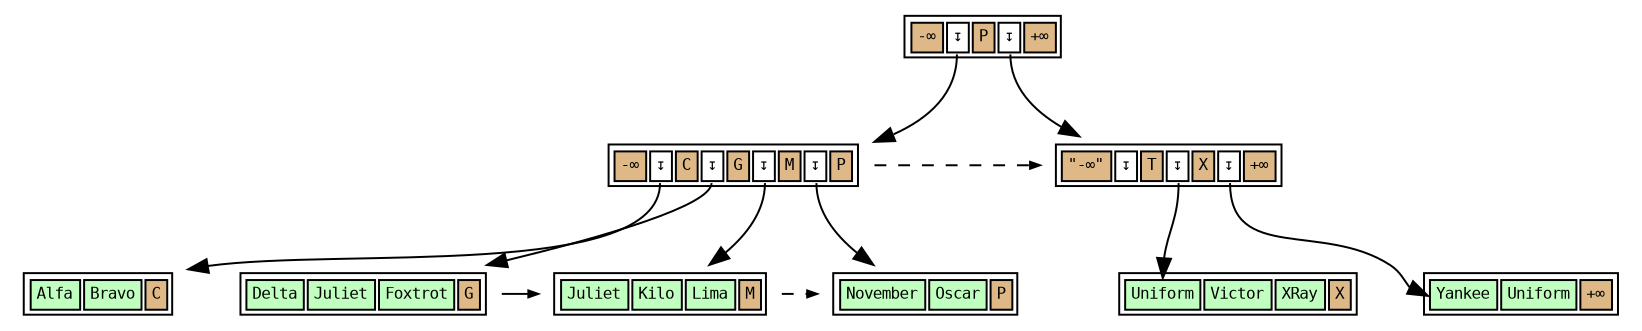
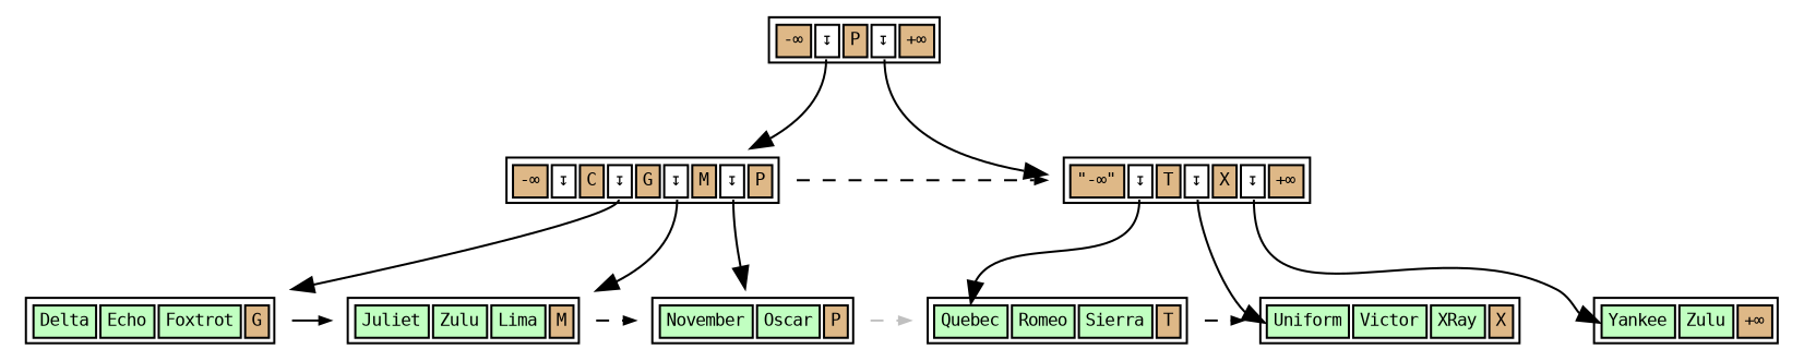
  digraph {
    fontname=monospace
    node [fontname=monospace fontsize=8 shape=none]
    n1 [height=.1 label=<<table>                     <tr>                         <td bgcolor='burlywood' port="s0">-&infin;</td>                         <td bgcolor='white' port="d0">&#8615;</td>                         <td bgcolor='burlywood' port="s1">P</td>                         <td bgcolor='white' port="d1">&#8615;</td>                         <td bgcolor='burlywood' port="hk">+&infin;</td>                     </tr>                 </table>                >]
    n2 [height=.1 label=<<table>                     <tr>                         <td bgcolor='burlywood' port="s0">-&infin;</td>                         <td bgcolor='white' port="d0">&#8615;</td>                         <td bgcolor='burlywood' port="s1">C</td>                         <td bgcolor='white' port="d1">&#8615;</td>                         <td bgcolor='burlywood' port="s2">G</td>                         <td bgcolor='white' port="d2">&#8615;</td>                         <td bgcolor='burlywood' port="s3">M</td>                         <td bgcolor='white' port="d3">&#8615;</td>                         <td bgcolor='burlywood' port="hk">P</td>                     </tr>                 </table>                >]
    n3 [height=.1 label=<<table>                     <tr>                         <td bgcolor='burlywood' port="s0">&quot;-&infin;&quot;</td>                         <td bgcolor='white' port="d0">&#8615;</td>                         <td bgcolor='burlywood' port="s1">T</td>                         <td bgcolor='white' port="d1">&#8615;</td>                         <td bgcolor='burlywood' port="s2">X</td>                         <td bgcolor='white' port="d2">&#8615;</td>                         <td bgcolor='burlywood' port="hk">+&infin;</td>                     </tr>                 </table>                >]
    n4 [height=.1 label=<<table>                     <tr>                         <td bgcolor='darkseagreen1' port="t0">November</td>                         <td bgcolor='darkseagreen1' port="t1">Oscar</td>                         <td bgcolor='burlywood' port="hk">P</td>                     </tr>                 </table>                >]
-   n5 [height=.1 label=<<table>                     <tr>                         <td bgcolor='darkseagreen1' port="t0">Alfa</td>                         <td bgcolor='darkseagreen1' port="t1">Bravo</td>                         <td bgcolor='burlywood' port="hk">C</td>                     </tr>                 </table>                >]
-   n6 [height=.1 label=<<table>                     <tr>                         <td bgcolor='darkseagreen1' port="t0">Delta</td>                         <td bgcolor='darkseagreen1' port="t1">Juliet</td>                         <td bgcolor='darkseagreen1' port="t2">Foxtrot</td>                         <td bgcolor='burlywood' port="hk">G</td>                     </tr>                 </table>                >]
-   n7 [height=.1 label=<<table>                     <tr>                         <td bgcolor='darkseagreen1' port="t0">Juliet</td>                         <td bgcolor='darkseagreen1' port="t1">Kilo</td>                         <td bgcolor='darkseagreen1' port="t2">Lima</td>                         <td bgcolor='burlywood' port="hk">M</td>                     </tr>                 </table>                >]
+   n6 [height=.1 label=<<table>                     <tr>                         <td bgcolor='darkseagreen1' port="t0">Delta</td>                         <td bgcolor='darkseagreen1' port="t1">Echo</td>                         <td bgcolor='darkseagreen1' port="t2">Foxtrot</td>                         <td bgcolor='burlywood' port="hk">G</td>                     </tr>                 </table>                >]
+   n7 [height=.1 label=<<table>                     <tr>                         <td bgcolor='darkseagreen1' port="t0">Juliet</td>                         <td bgcolor='darkseagreen1' port="t1">Zulu</td>                         <td bgcolor='darkseagreen1' port="t2">Lima</td>                         <td bgcolor='burlywood' port="hk">M</td>                     </tr>                 </table>                >]
+   n8 [height=.1 label=<<table>                     <tr>                         <td bgcolor='darkseagreen1' port="t0">Quebec</td>                         <td bgcolor='darkseagreen1' port="t1">Romeo</td>                         <td bgcolor='darkseagreen1' port="t2">Sierra</td>                         <td bgcolor='burlywood' port="hk">T</td>                     </tr>                 </table>                >]
    n9 [height=.1 label=<<table>                     <tr>                         <td bgcolor='darkseagreen1' port="t0">Uniform</td>                         <td bgcolor='darkseagreen1' port="t1">Victor</td>                         <td bgcolor='darkseagreen1' port="t2">XRay</td>                         <td bgcolor='burlywood' port="hk">X</td>                     </tr>                 </table>                >]
-   n10 [height=.1 label=<<table>                     <tr>                         <td bgcolor='darkseagreen1' port="t0">Yankee</td>                         <td bgcolor='darkseagreen1' port="t1">Uniform</td>                         <td bgcolor='burlywood' port="hk">+&infin;</td>                     </tr>                 </table>                >]
+   n10 [height=.1 label=<<table>                     <tr>                         <td bgcolor='darkseagreen1' port="t0">Yankee</td>                         <td bgcolor='darkseagreen1' port="t1">Zulu</td>                         <td bgcolor='burlywood' port="hk">+&infin;</td>                     </tr>                 </table>                >]
    n1 -> n2 [tailport=d0]
    n1 -> n3 [tailport=d1]
    n1 -> n4 [headport=hk style=invis tailport=s1]
    n2 -> n3 [arrowsize=0.5 color=black constraint=false style=dashed]
    n2 -> n4 [tailport=d3]
    n2 -> n4 [headport=hk style=invis tailport=hk]
-   n2 -> n5 [tailport=d0]
    n2 -> n6 [tailport=d1]
    n2 -> n7 [tailport=d2]
+   n3 -> n8 [headport=t0 tailport=d0]
    n3 -> n9 [headport=t0 tailport=d1]
    n3 -> n10 [headport=t0 tailport=d2]
+   n4 -> n8 [arrowsize=0.5 color=gray constraint=false style=dashed]
    n6 -> n7 [arrowsize=0.5 color=black constraint=false style=solid]
    n7 -> n4 [arrowsize=0.5 color=black constraint=false style=dashed]
+   n8 -> n9 [arrowsize=0.5 color=black constraint=false style=dashed]
  }
